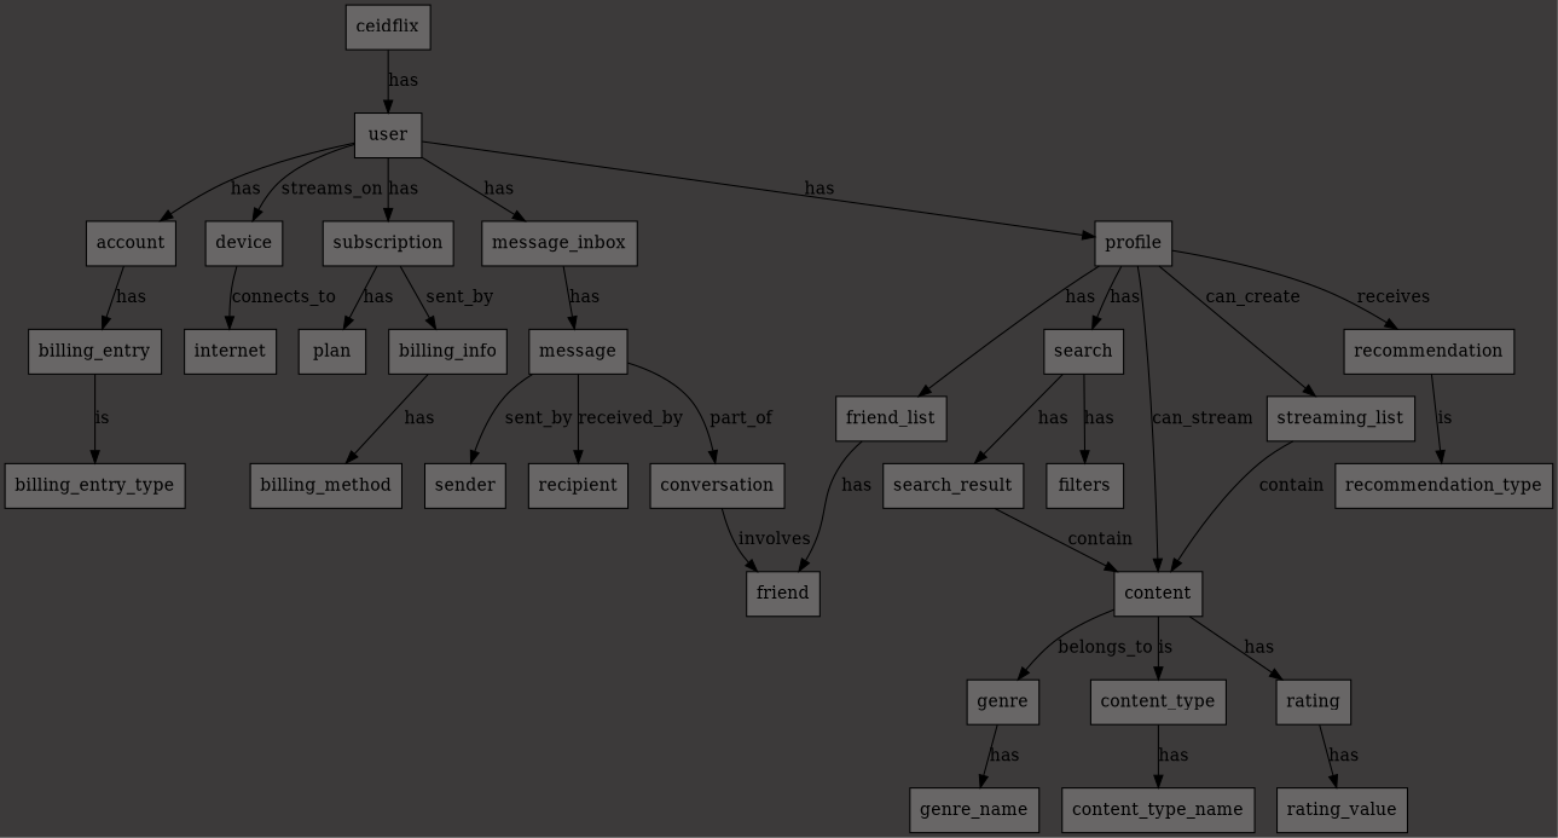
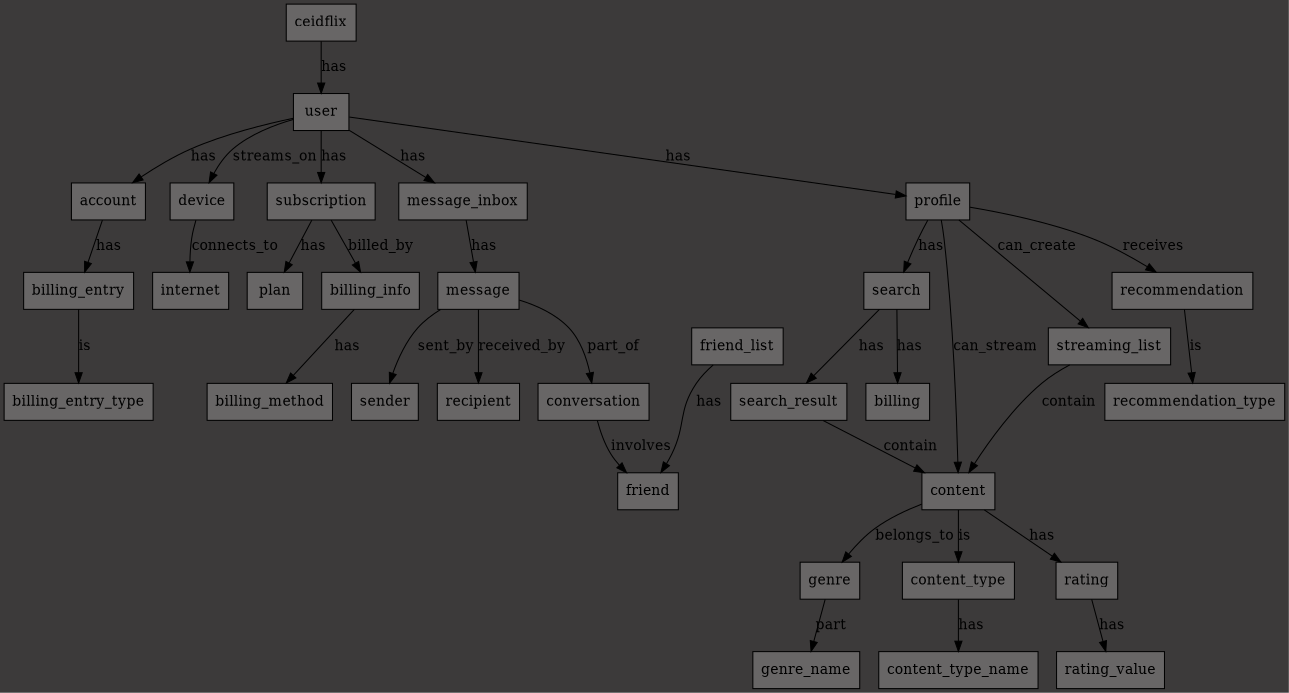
  digraph {
    bgcolor="#3c3a3a"
    node [color="#000000" fillcolor="#686666" shape=box style=filled]
    ceidflix
    user
    account
    device
    message_inbox
    subscription
    profile
    billing_entry
    internet
    message
    plan
    billing_info
    content
    streaming_list
    friend_list
    search
    recommendation
    billing_entry_type
    sender
    recipient
    conversation
    friend
    billing_method
    genre
    content_type
    rating
    search_result
-   filters
+   filters [label=billing]
    recommendation_type
    genre_name
    content_type_name
    rating_value
    ceidflix -> user [label=has]
    user -> account [label=has]
    user -> device [label=streams_on]
    user -> message_inbox [label=has]
    user -> subscription [label=has]
    user -> profile [label=has]
    account -> billing_entry [label=has]
    device -> internet [label=connects_to]
    message_inbox -> message [label=has]
    subscription -> plan [label=has]
-   subscription -> billing_info [label=sent_by]
+   subscription -> billing_info [label=billed_by]
    profile -> content [label=can_stream]
    profile -> streaming_list [label=can_create]
-   profile -> friend_list [label=has]
    profile -> search [label=has]
    profile -> recommendation [label=receives]
    billing_entry -> billing_entry_type [label=is]
    message -> sender [label=sent_by]
    message -> recipient [label=received_by]
    message -> conversation [label=part_of]
    billing_info -> billing_method [label=has]
    content -> genre [label=belongs_to]
    content -> content_type [label=is]
    content -> rating [label=has]
    streaming_list -> content [label=contain]
    friend_list -> friend [label=has]
    search -> search_result [label=has]
    search -> filters [label=has]
    recommendation -> recommendation_type [label=is]
    conversation -> friend [label=involves]
-   genre -> genre_name [label=has]
+   genre -> genre_name [label=part]
    content_type -> content_type_name [label=has]
    rating -> rating_value [label=has]
    search_result -> content [label=contain]
  }
